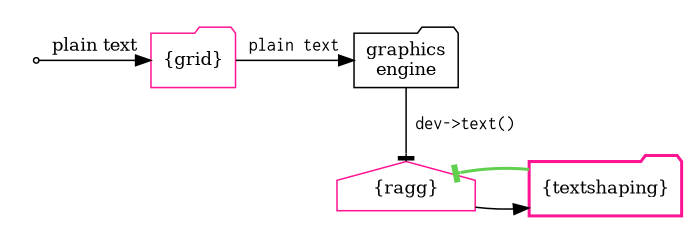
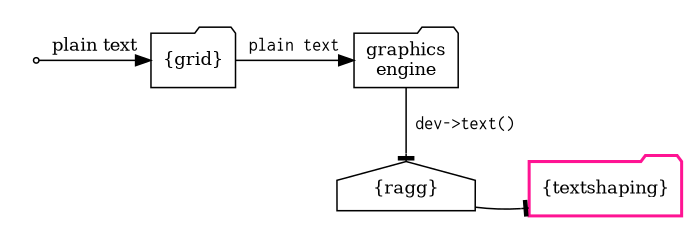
  digraph {
    node [color=black fillcolor=white fontcolor=black fontsize=12 shape=folder style=filled]
    edge [arrowhead=tee fontcolor=black fontsize=12]
-   n1 [color=deeppink label="{ragg}" shape=house]
+   n1 [label="{ragg}" shape=house]
    n2 [color=deeppink label="{textshaping}" penwidth=2]
    origin [shape=point]
    n4 [label="graphics\nengine"]
-   n5 [color=deeppink label="{grid}"]
+   n5 [label="{grid}"]
    subgraph sub_1 {
      rank=same
      n1
      n2
    }
    subgraph cluster_2 {
      color=none
      subgraph sub_3 {
        color=none
        rank=same
        origin
        n4
        n5
      }
    }
-   n1 -> n2 [arrowhead=normal]
-   n2 -> n1 [color="#61D04F" penwidth=2]
+   n1 -> n2
    origin -> n5 [arrowhead=normal label="plain text"]
    n4 -> n1 [fontname=courier label=" dev->text()"]
    n5 -> n4 [arrowhead=normal fontname=courier label="plain text"]
  }
